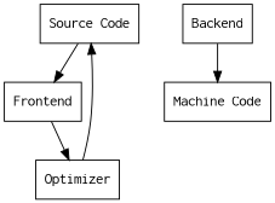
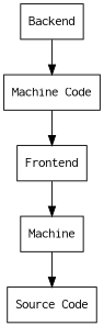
  digraph {
    node [color=Black fontname=Courier shape=box]
    "Source Code"
    Frontend
-   Optimizer
+   Optimizer [label=Machine]
    Backend
    "Machine Code"
-   "Source Code" -> Frontend
+   "Machine Code" -> Frontend
    Frontend -> Optimizer
    Optimizer -> "Source Code"
    Backend -> "Machine Code"
  }
